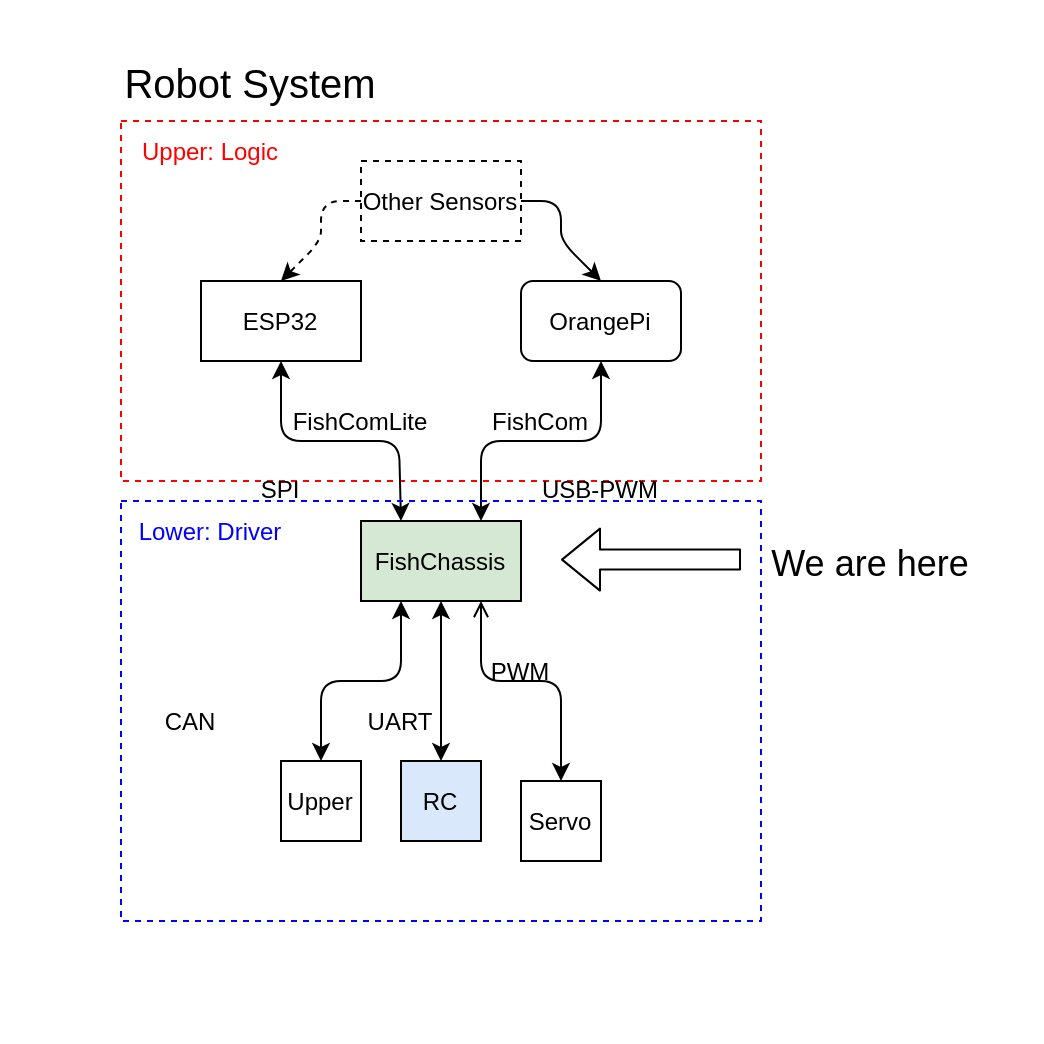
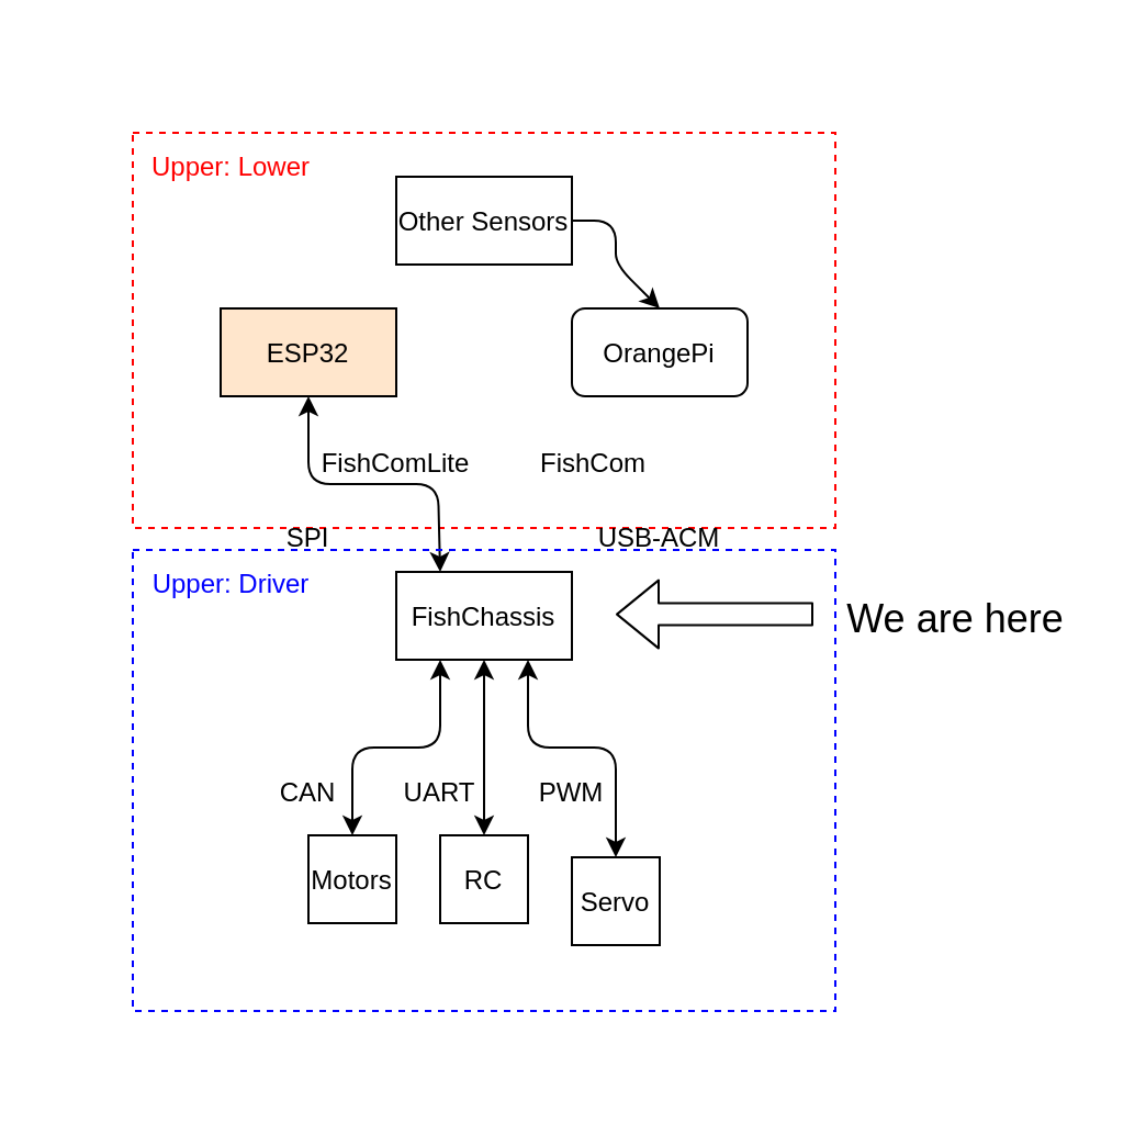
  <mxCell id="0" />
  <mxCell id="1" parent="0" />
  <mxCell id="2" value="" style="rounded=0;whiteSpace=wrap;html=1;strokeColor=none;fillColor=#FFFFFF;" vertex="1" parent="1"><mxGeometry x="20" y="20" width="480" height="480" as="geometry" /></mxCell>
  <mxCell id="3" value="" style="rounded=0;fillColor=none;dashed=1;strokeColor=#FF0000;" parent="1" vertex="1"><mxGeometry x="60" y="60" width="320" height="180" as="geometry" /></mxCell>
- <mxCell id="4" value="FishChassis" style="rounded=0;fillColor=#d5e8d4;" parent="1" vertex="1"><mxGeometry x="180" y="260" width="80" height="40" as="geometry" /></mxCell>
- <mxCell id="5" value="ESP32" style="rounded=0;" parent="1" vertex="1"><mxGeometry x="100" y="140" width="80" height="40" as="geometry" /></mxCell>
+ <mxCell id="4" value="FishChassis" style="rounded=0;" parent="1" vertex="1"><mxGeometry x="180" y="260" width="80" height="40" as="geometry" /></mxCell>
+ <mxCell id="5" value="ESP32" style="rounded=0;fillColor=#ffe6cc;" parent="1" vertex="1"><mxGeometry x="100" y="140" width="80" height="40" as="geometry" /></mxCell>
  <mxCell id="6" value="FishCom" style="text;strokeColor=none;fillColor=none;align=center;verticalAlign=middle;rounded=0;" parent="1" vertex="1"><mxGeometry x="250" y="190" width="40" height="40" as="geometry" /></mxCell>
  <mxCell id="7" value="OrangePi" style="rounded=1;" parent="1" vertex="1"><mxGeometry x="260" y="140" width="80" height="40" as="geometry" /></mxCell>
  <mxCell id="8" value="" style="endArrow=classic;startArrow=classic;exitX=0.25;exitY=0;exitDx=0;exitDy=0;" parent="1" source="4" edge="1"><mxGeometry width="50" height="50" relative="1" as="geometry"><mxPoint x="90" y="230" as="sourcePoint" /><mxPoint x="140" y="180" as="targetPoint" /><Array as="points"><mxPoint x="199" y="220" /><mxPoint x="140" y="220" /></Array></mxGeometry></mxCell>
- <mxCell id="9" value="" style="endArrow=classic;startArrow=classic;exitX=0.75;exitY=0;exitDx=0;exitDy=0;entryX=0.5;entryY=1;entryDx=0;entryDy=0;" parent="1" source="4" target="7" edge="1"><mxGeometry width="50" height="50" relative="1" as="geometry"><mxPoint x="300" y="280" as="sourcePoint" /><mxPoint x="350" y="230" as="targetPoint" /><Array as="points"><mxPoint x="240" y="220" /><mxPoint x="300" y="220" /></Array></mxGeometry></mxCell>
  <mxCell id="10" value="FishComLite" style="text;strokeColor=none;fillColor=none;align=center;verticalAlign=middle;rounded=0;" parent="1" vertex="1"><mxGeometry x="160" y="190" width="40" height="40" as="geometry" /></mxCell>
  <mxCell id="11" value="" style="endArrow=classic;startArrow=classic;exitX=0.5;exitY=0;exitDx=0;exitDy=0;" parent="1" source="12" edge="1"><mxGeometry width="50" height="50" relative="1" as="geometry"><mxPoint x="200" y="340" as="sourcePoint" /><mxPoint x="200" y="300" as="targetPoint" /><Array as="points"><mxPoint x="160" y="340" /><mxPoint x="200" y="340" /></Array></mxGeometry></mxCell>
- <mxCell id="12" value="Upper" style="rounded=0;" parent="1" vertex="1"><mxGeometry x="140" y="380" width="40" height="40" as="geometry" /></mxCell>
- <mxCell id="13" value="CAN" style="text;strokeColor=none;fillColor=none;align=center;verticalAlign=middle;rounded=0;" parent="1" vertex="1"><mxGeometry x="75" y="340" width="40" height="40" as="geometry" /></mxCell>
+ <mxCell id="12" value="Motors" style="rounded=0;" parent="1" vertex="1"><mxGeometry x="140" y="380" width="40" height="40" as="geometry" /></mxCell>
+ <mxCell id="13" value="CAN" style="text;strokeColor=none;fillColor=none;align=center;verticalAlign=middle;rounded=0;" parent="1" vertex="1"><mxGeometry x="120" y="340" width="40" height="40" as="geometry" /></mxCell>
  <mxCell id="14" value="Servo" style="rounded=0;" parent="1" vertex="1"><mxGeometry x="260" y="390" width="40" height="40" as="geometry" /></mxCell>
- <mxCell id="15" value="" style="endArrow=open;startArrow=classic;entryX=0.75;entryY=1;entryDx=0;entryDy=0;exitX=0.5;exitY=0;exitDx=0;exitDy=0;" parent="1" source="14" target="4" edge="1"><mxGeometry width="50" height="50" relative="1" as="geometry"><mxPoint x="220" y="340" as="sourcePoint" /><mxPoint x="270" y="290" as="targetPoint" /><Array as="points"><mxPoint x="280" y="340" /><mxPoint x="240" y="340" /></Array></mxGeometry></mxCell>
- <mxCell id="16" value="PWM" style="text;strokeColor=none;fillColor=none;align=center;verticalAlign=middle;rounded=0;" parent="1" vertex="1"><mxGeometry x="240" y="315" width="40" height="40" as="geometry" /></mxCell>
- <mxCell id="17" value="RC" style="rounded=0;fillColor=#dae8fc;" parent="1" vertex="1"><mxGeometry x="200" y="380" width="40" height="40" as="geometry" /></mxCell>
+ <mxCell id="15" value="" style="endArrow=classic;startArrow=classic;entryX=0.75;entryY=1;entryDx=0;entryDy=0;exitX=0.5;exitY=0;exitDx=0;exitDy=0;" parent="1" source="14" target="4" edge="1"><mxGeometry width="50" height="50" relative="1" as="geometry"><mxPoint x="220" y="340" as="sourcePoint" /><mxPoint x="270" y="290" as="targetPoint" /><Array as="points"><mxPoint x="280" y="340" /><mxPoint x="240" y="340" /></Array></mxGeometry></mxCell>
+ <mxCell id="16" value="PWM" style="text;strokeColor=none;fillColor=none;align=center;verticalAlign=middle;rounded=0;" parent="1" vertex="1"><mxGeometry x="240" y="340" width="40" height="40" as="geometry" /></mxCell>
+ <mxCell id="17" value="RC" style="rounded=0;" parent="1" vertex="1"><mxGeometry x="200" y="380" width="40" height="40" as="geometry" /></mxCell>
  <mxCell id="18" value="" style="endArrow=classic;startArrow=classic;entryX=0.5;entryY=1;entryDx=0;entryDy=0;" parent="1" target="4" edge="1"><mxGeometry width="50" height="50" relative="1" as="geometry"><mxPoint x="220" y="380" as="sourcePoint" /><mxPoint x="270" y="340" as="targetPoint" /></mxGeometry></mxCell>
  <mxCell id="19" value="UART" style="text;strokeColor=none;fillColor=none;align=center;verticalAlign=middle;rounded=0;" parent="1" vertex="1"><mxGeometry x="180" y="340" width="40" height="40" as="geometry" /></mxCell>
  <mxCell id="20" value="" style="rounded=0;fillColor=none;dashed=1;strokeColor=#0000FF;" parent="1" vertex="1"><mxGeometry x="60" y="250" width="320" height="210" as="geometry" /></mxCell>
- <mxCell id="21" value="Upper: Logic" style="text;strokeColor=none;fillColor=none;align=center;verticalAlign=middle;rounded=0;dashed=1;fontColor=#FF0000;" parent="1" vertex="1"><mxGeometry x="60" y="60" width="90" height="30" as="geometry" /></mxCell>
- <mxCell id="22" value="Lower: Driver" style="text;strokeColor=none;fillColor=none;align=center;verticalAlign=middle;rounded=0;dashed=1;fontColor=#0000FF;" parent="1" vertex="1"><mxGeometry x="60" y="250" width="90" height="30" as="geometry" /></mxCell>
- <mxCell id="23" style="edgeStyle=none;html=0;exitX=0;exitY=0.5;exitDx=0;exitDy=0;fontColor=#0000FF;entryX=0.5;entryY=0;entryDx=0;entryDy=0;dashed=1;" parent="1" source="25" target="5" edge="1"><mxGeometry relative="1" as="geometry"><Array as="points"><mxPoint x="160" y="100" /><mxPoint x="160" y="120" /></Array></mxGeometry></mxCell>
+ <mxCell id="21" value="Upper: Lower" style="text;strokeColor=none;fillColor=none;align=center;verticalAlign=middle;rounded=0;dashed=1;fontColor=#FF0000;" parent="1" vertex="1"><mxGeometry x="60" y="60" width="90" height="30" as="geometry" /></mxCell>
+ <mxCell id="22" value="Upper: Driver" style="text;strokeColor=none;fillColor=none;align=center;verticalAlign=middle;rounded=0;dashed=1;fontColor=#0000FF;" parent="1" vertex="1"><mxGeometry x="60" y="250" width="90" height="30" as="geometry" /></mxCell>
  <mxCell id="24" style="edgeStyle=none;html=0;entryX=0.5;entryY=0;entryDx=0;entryDy=0;fontColor=#0000FF;exitX=1;exitY=0.5;exitDx=0;exitDy=0;dashed=0;" parent="1" source="25" target="7" edge="1"><mxGeometry relative="1" as="geometry"><Array as="points"><mxPoint x="280" y="100" /><mxPoint x="280" y="120" /></Array></mxGeometry></mxCell>
- <mxCell id="25" value="Other Sensors" style="rounded=0;dashed=1;" parent="1" vertex="1"><mxGeometry x="180" y="80" width="80" height="40" as="geometry" /></mxCell>
+ <mxCell id="25" value="Other Sensors" style="rounded=0;" parent="1" vertex="1"><mxGeometry x="180" y="80" width="80" height="40" as="geometry" /></mxCell>
  <mxCell id="26" value="SPI" style="text;strokeColor=none;fillColor=none;align=center;verticalAlign=middle;rounded=0;" parent="1" vertex="1"><mxGeometry x="100" y="224" width="80" height="40" as="geometry" /></mxCell>
- <mxCell id="27" value="USB-PWM" style="text;strokeColor=none;fillColor=none;align=center;verticalAlign=middle;rounded=0;" parent="1" vertex="1"><mxGeometry x="260" y="224" width="80" height="40" as="geometry" /></mxCell>
+ <mxCell id="27" value="USB-ACM" style="text;strokeColor=none;fillColor=none;align=center;verticalAlign=middle;rounded=0;" parent="1" vertex="1"><mxGeometry x="260" y="224" width="80" height="40" as="geometry" /></mxCell>
  <mxCell id="28" value="" style="shape=flexArrow;endArrow=classic;html=1;fontColor=#0000FF;" parent="1" edge="1"><mxGeometry width="50" height="50" relative="1" as="geometry"><mxPoint x="370" y="279.31" as="sourcePoint" /><mxPoint x="280" y="279.31" as="targetPoint" /></mxGeometry></mxCell>
- <mxCell id="29" value="Robot System" style="text;strokeColor=none;fillColor=none;align=center;verticalAlign=middle;rounded=0;fontSize=20;" parent="1" vertex="1"><mxGeometry x="60" y="20" width="130" height="40" as="geometry" /></mxCell>
  <mxCell id="30" value="We are here" style="text;strokeColor=none;fillColor=none;align=center;verticalAlign=middle;rounded=0;fontSize=18;" parent="1" vertex="1"><mxGeometry x="370" y="260" width="130" height="40" as="geometry" /></mxCell>
